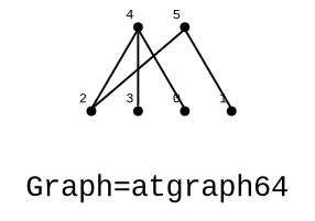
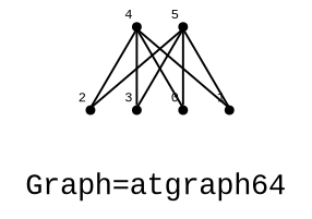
  graph {
    label="Graph=atgraph64"
    labelloc=bottom
    fontname="Liberation Mono"
    node [fontsize=6 shape=point fontname="Liberation Mono"]
    edge [fontname="Liberation Mono"]
    0 [xlabel=0]
    1 [xlabel=1]
    2 [xlabel=2]
    3 [xlabel=3]
    4 [xlabel=4]
    5 [xlabel=5]
    4 -- 0
+   4 -- 1
    4 -- 2
    4 -- 3
+   5 -- 0
    5 -- 1
    5 -- 2
+   5 -- 3
  }
